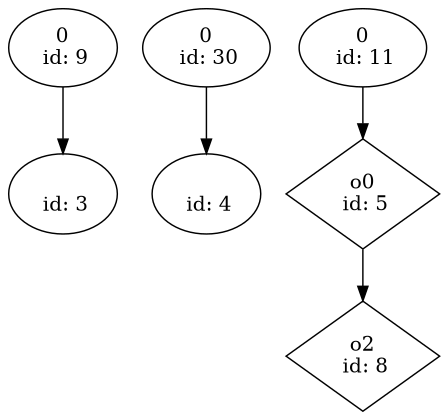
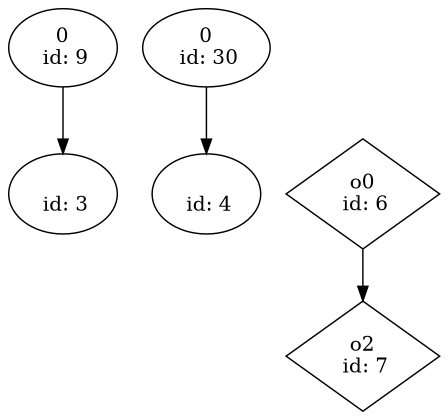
  digraph {
    n1 [label="\n id: 3"]
    n2 [label="\n id: 4"]
-   n3 [label="o2\n id: 8" shape=diamond]
-   n4 [label="o0\n id: 5" shape=diamond]
+   n3 [label="o2\n id: 7" shape=diamond]
+   n4 [label="o0\n id: 6" shape=diamond]
    n5 [label="0\n id: 9"]
    n6 [label="0\n id: 30"]
-   n7 [label="0\n id: 11"]
    n4 -> n3
    n5 -> n1
    n6 -> n2
-   n7 -> n4
  }
